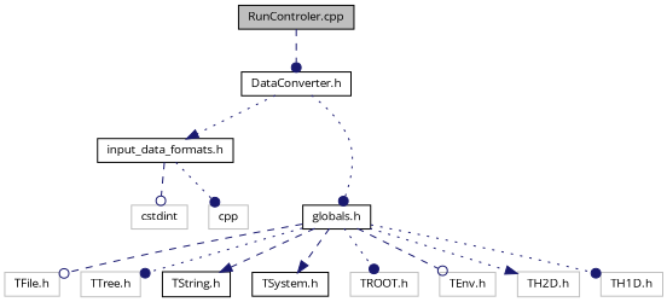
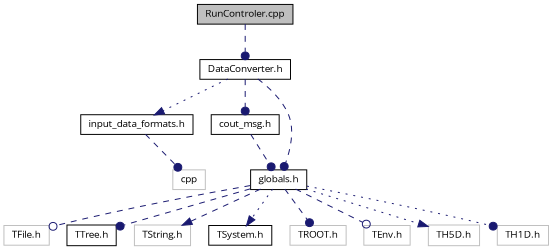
  digraph {
    fontname="Open Sans"
    node [color=grey75 fillcolor=white fontname="Open Sans" fontsize=10 shape=record style=filled]
    edge [arrowhead=dot color=midnightblue fontname="Open Sans" fontsize=10 labelfontname=Helvetica labelfontsize=10 style=dashed]
    n1 [color=black fillcolor=grey75 fontcolor=black height=0.2 label="RunControler.cpp" width=0.4]
    n2 [color=black height=0.2 label="DataConverter.h" width=0.4]
    n3 [color=black height=0.2 label="input_data_formats.h" width=0.4]
+   n4 [color=black height=0.2 label="cout_msg.h" width=0.4]
    n5 [color=black height=0.2 label="globals.h" width=0.4]
-   n6 [height=0.2 label=cstdint width=0.4]
    n7 [height=0.2 label=cpp width=0.4]
    n8 [height=0.2 label="TFile.h" width=0.4]
-   n9 [height=0.2 label="TTree.h" width=0.4]
-   n10 [color=black height=0.2 label="TString.h" width=0.4]
+   n9 [color=black height=0.2 label="TTree.h" width=0.4]
+   n10 [height=0.2 label="TString.h" width=0.4]
    n11 [color=black height=0.2 label="TSystem.h" width=0.4]
    n12 [height=0.2 label="TROOT.h" width=0.4]
    n13 [height=0.2 label="TEnv.h" width=0.4]
-   n14 [height=0.2 label="TH2D.h" width=0.4]
+   n14 [height=0.2 label="TH5D.h" width=0.4]
    n15 [height=0.2 label="TH1D.h" width=0.4]
    n1 -> n2
    n2 -> n3 [arrowhead=normal style=dotted]
-   n2 -> n5 [style=dotted]
-   n3 -> n6 [arrowhead=odot]
-   n3 -> n7 [style=dotted]
+   n2 -> n4
+   n2 -> n5
+   n3 -> n7
+   n4 -> n5
    n5 -> n8 [arrowhead=odot]
-   n5 -> n9 [style=dotted]
+   n5 -> n9
    n5 -> n10 [arrowhead=normal]
-   n5 -> n11 [arrowhead=normal]
-   n5 -> n12 [style=dotted]
+   n5 -> n11 [arrowhead=normal style=dotted]
+   n5 -> n12
    n5 -> n13 [arrowhead=odot]
    n5 -> n14 [arrowhead=normal style=dotted]
    n5 -> n15 [style=dotted]
  }
